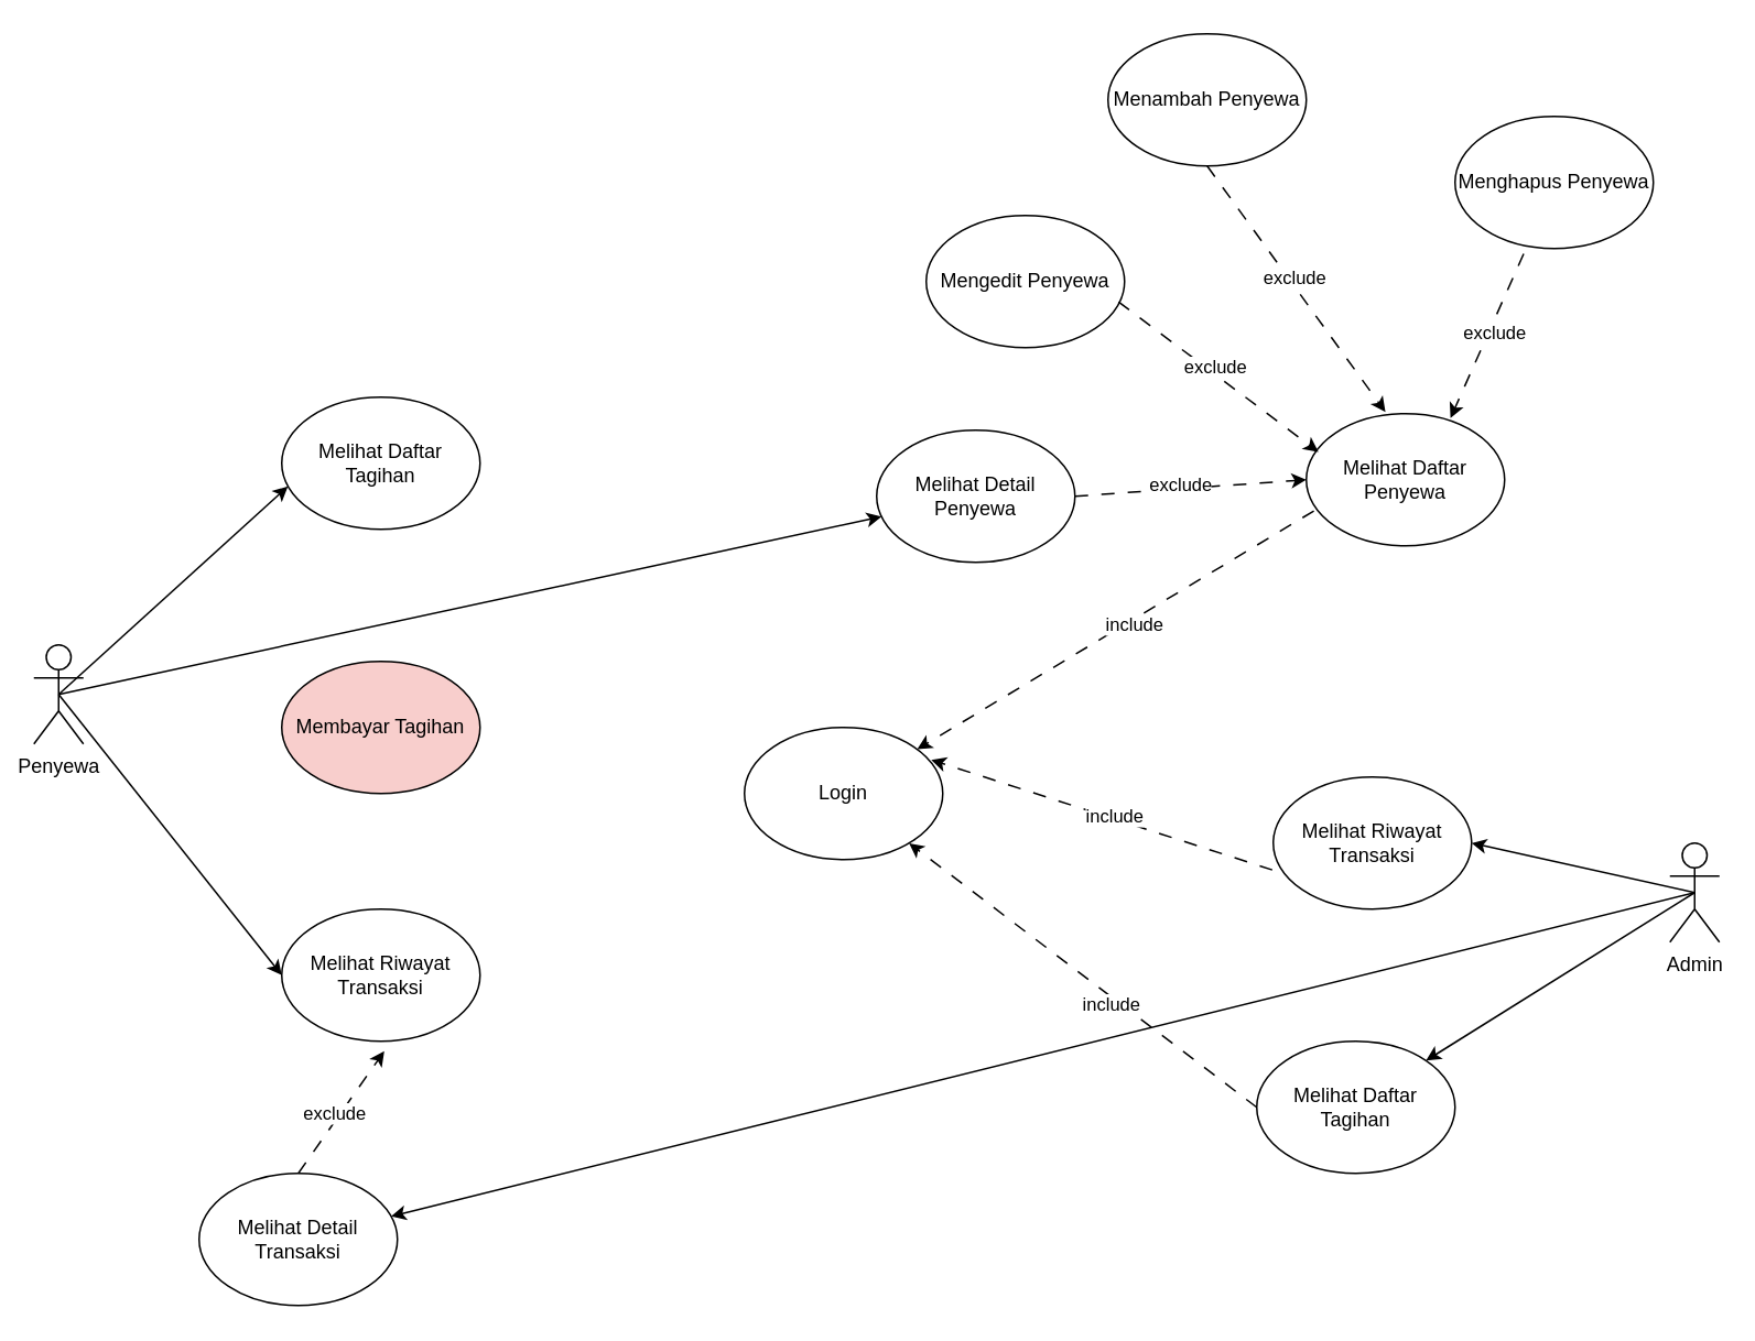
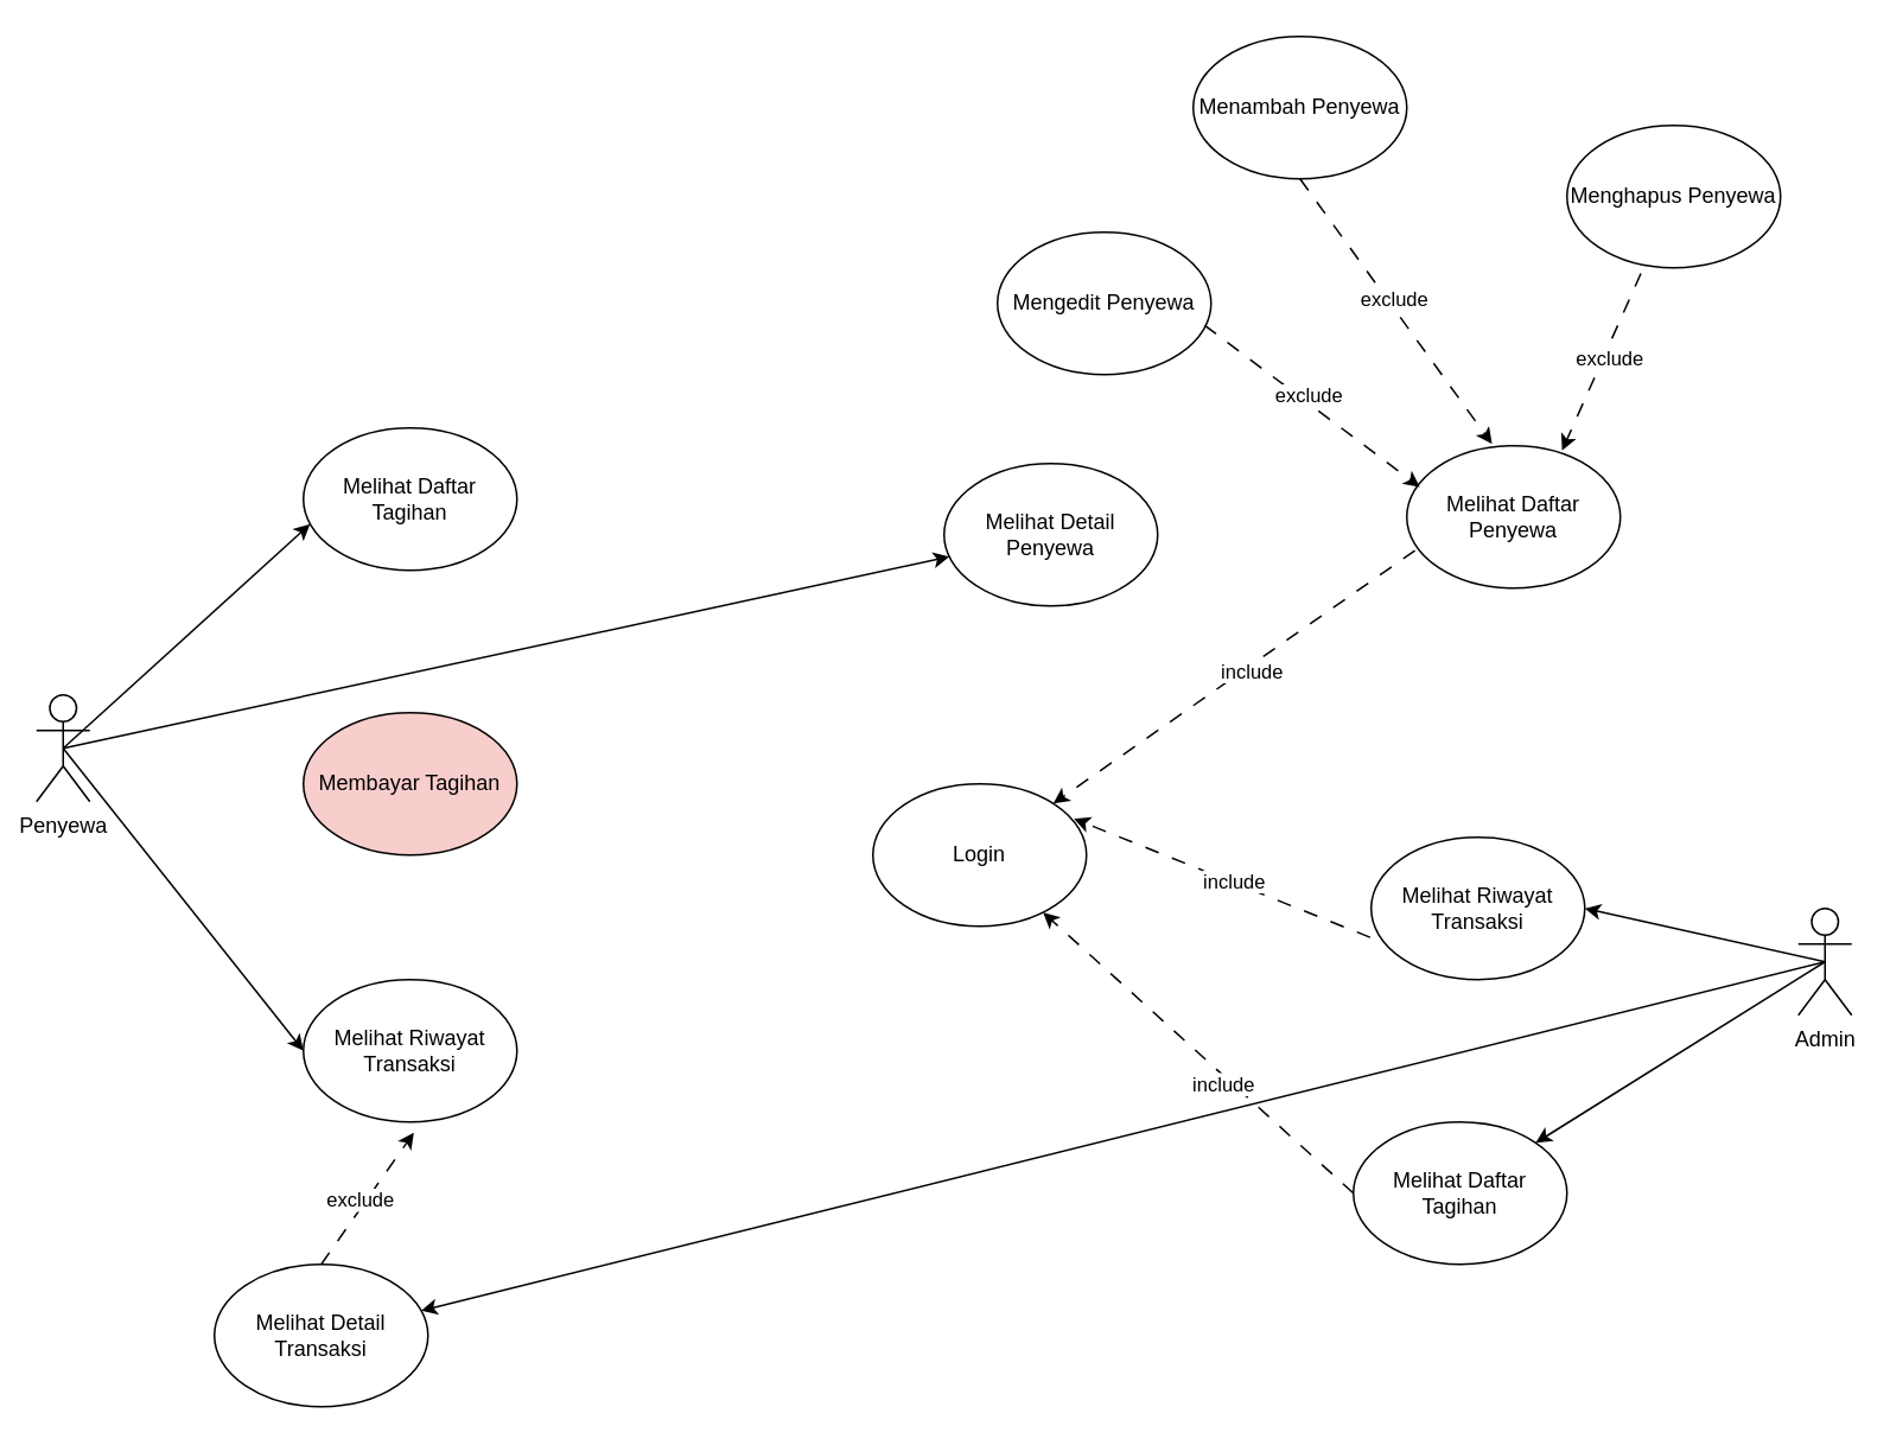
  <mxCell id="0" />
  <mxCell id="1" parent="0" />
  <mxCell id="2" value="Admin" style="shape=umlActor;verticalLabelPosition=bottom;verticalAlign=top;html=1;outlineConnect=0;" vertex="1" parent="1"><mxGeometry x="1010" y="510" width="30" height="60" as="geometry" /></mxCell>
  <mxCell id="3" value="Penyewa" style="shape=umlActor;verticalLabelPosition=bottom;verticalAlign=top;html=1;outlineConnect=0;" vertex="1" parent="1"><mxGeometry x="20" y="390" width="30" height="60" as="geometry" /></mxCell>
- <mxCell id="4" value="Login" style="ellipse;whiteSpace=wrap;html=1;" vertex="1" parent="1"><mxGeometry x="450" y="440" width="120" height="80" as="geometry" /></mxCell>
+ <mxCell id="4" value="Login" style="ellipse;whiteSpace=wrap;html=1;" vertex="1" parent="1"><mxGeometry x="490" y="440" width="120" height="80" as="geometry" /></mxCell>
  <mxCell id="5" value="Melihat Daftar Penyewa" style="ellipse;whiteSpace=wrap;html=1;" vertex="1" parent="1"><mxGeometry x="790" y="250" width="120" height="80" as="geometry" /></mxCell>
  <mxCell id="6" value="Melihat Riwayat Transaksi" style="ellipse;whiteSpace=wrap;html=1;" vertex="1" parent="1"><mxGeometry x="770" y="470" width="120" height="80" as="geometry" /></mxCell>
  <mxCell id="7" value="Melihat Daftar Tagihan" style="ellipse;whiteSpace=wrap;html=1;" vertex="1" parent="1"><mxGeometry x="760" y="630" width="120" height="80" as="geometry" /></mxCell>
  <mxCell id="8" value="" style="endArrow=classic;html=1;rounded=0;exitX=0.5;exitY=0.5;exitDx=0;exitDy=0;exitPerimeter=0;" edge="1" parent="1" source="2" target="32"><mxGeometry width="50" height="50" relative="1" as="geometry"><mxPoint x="1000" y="550" as="sourcePoint" /><mxPoint x="890" y="560" as="targetPoint" /></mxGeometry></mxCell>
  <mxCell id="9" value="" style="endArrow=classic;html=1;rounded=0;entryX=1;entryY=0.5;entryDx=0;entryDy=0;exitX=0.5;exitY=0.5;exitDx=0;exitDy=0;exitPerimeter=0;" edge="1" parent="1" source="2" target="6"><mxGeometry width="50" height="50" relative="1" as="geometry"><mxPoint x="1035" y="550" as="sourcePoint" /><mxPoint x="826" y="572" as="targetPoint" /></mxGeometry></mxCell>
  <mxCell id="10" value="" style="endArrow=classic;html=1;rounded=0;entryX=1;entryY=0;entryDx=0;entryDy=0;exitX=0.5;exitY=0.5;exitDx=0;exitDy=0;exitPerimeter=0;" edge="1" parent="1" source="2" target="7"><mxGeometry width="50" height="50" relative="1" as="geometry"><mxPoint x="1035" y="550" as="sourcePoint" /><mxPoint x="822" y="642" as="targetPoint" /></mxGeometry></mxCell>
  <mxCell id="11" value="" style="endArrow=classic;html=1;rounded=0;entryX=0.942;entryY=0.245;entryDx=0;entryDy=0;exitX=-0.005;exitY=0.703;exitDx=0;exitDy=0;dashed=1;dashPattern=8 8;entryPerimeter=0;exitPerimeter=0;" edge="1" parent="1" source="6" target="4"><mxGeometry width="50" height="50" relative="1" as="geometry"><mxPoint x="560" y="610" as="sourcePoint" /><mxPoint x="610" y="560" as="targetPoint" /></mxGeometry></mxCell>
  <mxCell id="12" value="include" style="edgeLabel;html=1;align=center;verticalAlign=middle;resizable=0;points=[];" vertex="1" connectable="0" parent="11"><mxGeometry x="-0.057" y="-1" relative="1" as="geometry"><mxPoint x="1" as="offset" /></mxGeometry></mxCell>
  <mxCell id="13" value="" style="endArrow=classic;html=1;rounded=0;exitX=0.038;exitY=0.736;exitDx=0;exitDy=0;dashed=1;dashPattern=8 8;exitPerimeter=0;" edge="1" parent="1" source="5" target="4"><mxGeometry width="50" height="50" relative="1" as="geometry"><mxPoint x="690" y="430" as="sourcePoint" /><mxPoint x="522" y="662" as="targetPoint" /></mxGeometry></mxCell>
  <mxCell id="14" value="include" style="edgeLabel;html=1;align=center;verticalAlign=middle;resizable=0;points=[];" vertex="1" connectable="0" parent="13"><mxGeometry x="-0.081" y="3" relative="1" as="geometry"><mxPoint as="offset" /></mxGeometry></mxCell>
  <mxCell id="15" value="" style="endArrow=classic;html=1;rounded=0;exitX=0;exitY=0.5;exitDx=0;exitDy=0;dashed=1;dashPattern=8 8;" edge="1" parent="1" source="7" target="4"><mxGeometry width="50" height="50" relative="1" as="geometry"><mxPoint x="690" y="560" as="sourcePoint" /><mxPoint x="532" y="672" as="targetPoint" /></mxGeometry></mxCell>
  <mxCell id="16" value="include" style="edgeLabel;html=1;align=center;verticalAlign=middle;resizable=0;points=[];" vertex="1" connectable="0" parent="15"><mxGeometry x="-0.186" y="4" relative="1" as="geometry"><mxPoint as="offset" /></mxGeometry></mxCell>
  <mxCell id="17" value="Menambah Penyewa" style="ellipse;whiteSpace=wrap;html=1;" vertex="1" parent="1"><mxGeometry x="670" y="20" width="120" height="80" as="geometry" /></mxCell>
  <mxCell id="18" value="Menghapus Penyewa" style="ellipse;whiteSpace=wrap;html=1;" vertex="1" parent="1"><mxGeometry x="880" y="70" width="120" height="80" as="geometry" /></mxCell>
  <mxCell id="19" value="Mengedit Penyewa" style="ellipse;whiteSpace=wrap;html=1;" vertex="1" parent="1"><mxGeometry x="560" y="130" width="120" height="80" as="geometry" /></mxCell>
  <mxCell id="20" value="" style="endArrow=classic;html=1;rounded=0;exitX=0.5;exitY=1;exitDx=0;exitDy=0;dashed=1;dashPattern=8 8;entryX=0.399;entryY=-0.013;entryDx=0;entryDy=0;entryPerimeter=0;" edge="1" parent="1" source="17" target="5"><mxGeometry width="50" height="50" relative="1" as="geometry"><mxPoint x="805" y="319" as="sourcePoint" /><mxPoint x="598" y="585" as="targetPoint" /></mxGeometry></mxCell>
  <mxCell id="21" value="exclude" style="edgeLabel;html=1;align=center;verticalAlign=middle;resizable=0;points=[];" vertex="1" connectable="0" parent="20"><mxGeometry x="-0.081" y="3" relative="1" as="geometry"><mxPoint as="offset" /></mxGeometry></mxCell>
  <mxCell id="22" value="" style="endArrow=classic;html=1;rounded=0;exitX=0.346;exitY=1.04;exitDx=0;exitDy=0;dashed=1;dashPattern=8 8;entryX=0.727;entryY=0.033;entryDx=0;entryDy=0;exitPerimeter=0;entryPerimeter=0;" edge="1" parent="1" source="18" target="5"><mxGeometry width="50" height="50" relative="1" as="geometry"><mxPoint x="740" y="110" as="sourcePoint" /><mxPoint x="860" y="260" as="targetPoint" /></mxGeometry></mxCell>
  <mxCell id="23" value="exclude" style="edgeLabel;html=1;align=center;verticalAlign=middle;resizable=0;points=[];" vertex="1" connectable="0" parent="22"><mxGeometry x="-0.081" y="3" relative="1" as="geometry"><mxPoint as="offset" /></mxGeometry></mxCell>
  <mxCell id="24" value="" style="endArrow=classic;html=1;rounded=0;exitX=0.97;exitY=0.654;exitDx=0;exitDy=0;dashed=1;dashPattern=8 8;entryX=0.061;entryY=0.29;entryDx=0;entryDy=0;exitPerimeter=0;entryPerimeter=0;" edge="1" parent="1" source="19" target="5"><mxGeometry width="50" height="50" relative="1" as="geometry"><mxPoint x="932" y="163" as="sourcePoint" /><mxPoint x="887" y="263" as="targetPoint" /></mxGeometry></mxCell>
  <mxCell id="25" value="exclude" style="edgeLabel;html=1;align=center;verticalAlign=middle;resizable=0;points=[];" vertex="1" connectable="0" parent="24"><mxGeometry x="-0.081" y="3" relative="1" as="geometry"><mxPoint as="offset" /></mxGeometry></mxCell>
  <mxCell id="26" value="Melihat Detail Penyewa" style="ellipse;whiteSpace=wrap;html=1;" vertex="1" parent="1"><mxGeometry x="530" y="260" width="120" height="80" as="geometry" /></mxCell>
- <mxCell id="27" value="" style="endArrow=classic;html=1;rounded=0;exitX=1;exitY=0.5;exitDx=0;exitDy=0;dashed=1;dashPattern=8 8;entryX=0;entryY=0.5;entryDx=0;entryDy=0;" edge="1" parent="1" source="26" target="5"><mxGeometry width="50" height="50" relative="1" as="geometry"><mxPoint x="686" y="192" as="sourcePoint" /><mxPoint x="807" y="283" as="targetPoint" /></mxGeometry></mxCell>
- <mxCell id="28" value="exclude" style="edgeLabel;html=1;align=center;verticalAlign=middle;resizable=0;points=[];" vertex="1" connectable="0" parent="27"><mxGeometry x="-0.081" y="3" relative="1" as="geometry"><mxPoint as="offset" /></mxGeometry></mxCell>
  <mxCell id="29" value="Melihat Daftar Tagihan" style="ellipse;whiteSpace=wrap;html=1;" vertex="1" parent="1"><mxGeometry x="170" y="240" width="120" height="80" as="geometry" /></mxCell>
  <mxCell id="30" value="Membayar Tagihan" style="ellipse;whiteSpace=wrap;html=1;fillColor=#f8cecc;" vertex="1" parent="1"><mxGeometry x="170" y="400" width="120" height="80" as="geometry" /></mxCell>
  <mxCell id="31" value="Melihat Riwayat Transaksi" style="ellipse;whiteSpace=wrap;html=1;" vertex="1" parent="1"><mxGeometry x="170" y="550" width="120" height="80" as="geometry" /></mxCell>
  <mxCell id="32" value="Melihat Detail Transaksi" style="ellipse;whiteSpace=wrap;html=1;" vertex="1" parent="1"><mxGeometry x="120" y="710" width="120" height="80" as="geometry" /></mxCell>
  <mxCell id="33" value="" style="endArrow=classic;html=1;rounded=0;exitX=0.5;exitY=0;exitDx=0;exitDy=0;dashed=1;dashPattern=8 8;entryX=0.517;entryY=1.075;entryDx=0;entryDy=0;entryPerimeter=0;" edge="1" parent="1" source="32" target="31"><mxGeometry width="50" height="50" relative="1" as="geometry"><mxPoint x="250" y="470" as="sourcePoint" /><mxPoint x="371" y="561" as="targetPoint" /></mxGeometry></mxCell>
  <mxCell id="34" value="exclude" style="edgeLabel;html=1;align=center;verticalAlign=middle;resizable=0;points=[];" vertex="1" connectable="0" parent="33"><mxGeometry x="-0.081" y="3" relative="1" as="geometry"><mxPoint as="offset" /></mxGeometry></mxCell>
  <mxCell id="35" value="" style="endArrow=classic;html=1;rounded=0;entryX=0;entryY=0.5;entryDx=0;entryDy=0;exitX=0.5;exitY=0.5;exitDx=0;exitDy=0;exitPerimeter=0;" edge="1" parent="1" source="3" target="31"><mxGeometry width="50" height="50" relative="1" as="geometry"><mxPoint x="360" y="560" as="sourcePoint" /><mxPoint x="430" y="410" as="targetPoint" /></mxGeometry></mxCell>
  <mxCell id="36" value="" style="endArrow=classic;html=1;rounded=0;exitX=0.5;exitY=0.5;exitDx=0;exitDy=0;exitPerimeter=0;" edge="1" parent="1" source="3" target="26"><mxGeometry width="50" height="50" relative="1" as="geometry"><mxPoint x="45" y="430" as="sourcePoint" /><mxPoint x="180" y="600" as="targetPoint" /></mxGeometry></mxCell>
  <mxCell id="37" value="" style="endArrow=classic;html=1;rounded=0;entryX=0.031;entryY=0.676;entryDx=0;entryDy=0;exitX=0.5;exitY=0.5;exitDx=0;exitDy=0;exitPerimeter=0;entryPerimeter=0;" edge="1" parent="1" source="3" target="29"><mxGeometry width="50" height="50" relative="1" as="geometry"><mxPoint x="45" y="430" as="sourcePoint" /><mxPoint x="180" y="450" as="targetPoint" /></mxGeometry></mxCell>
